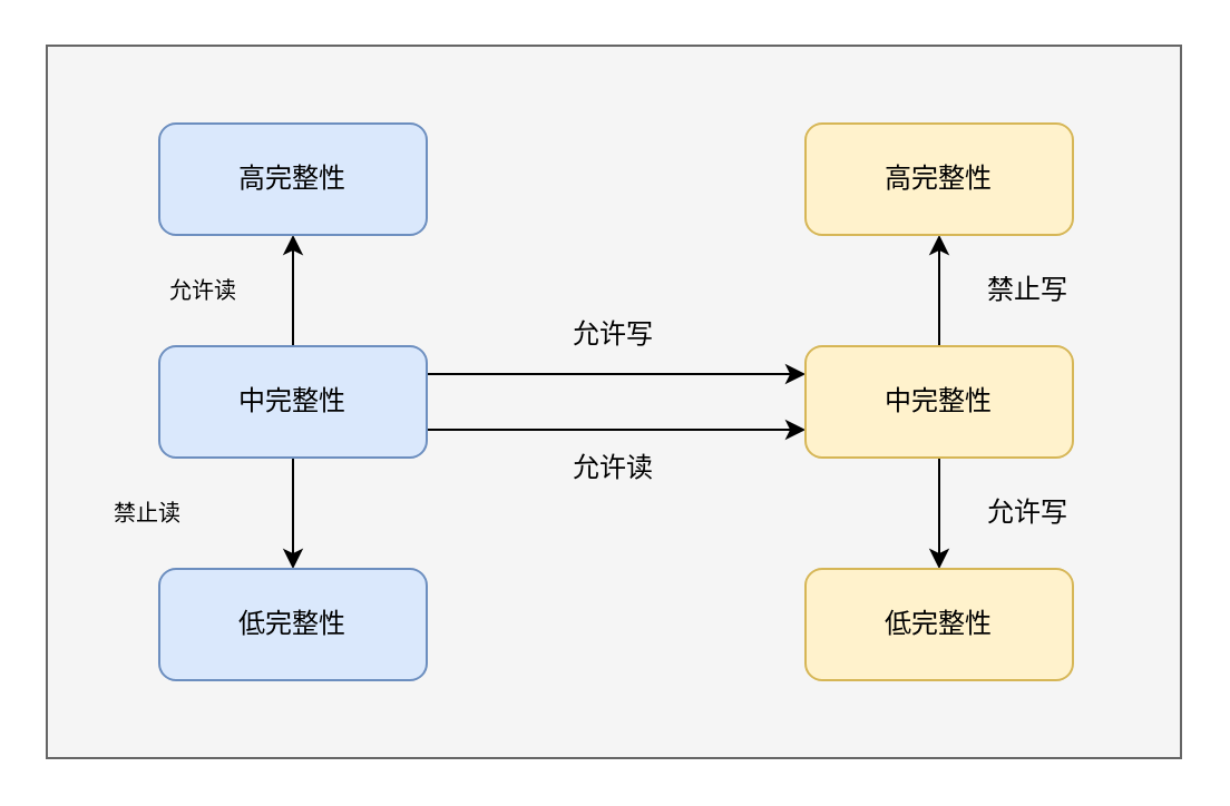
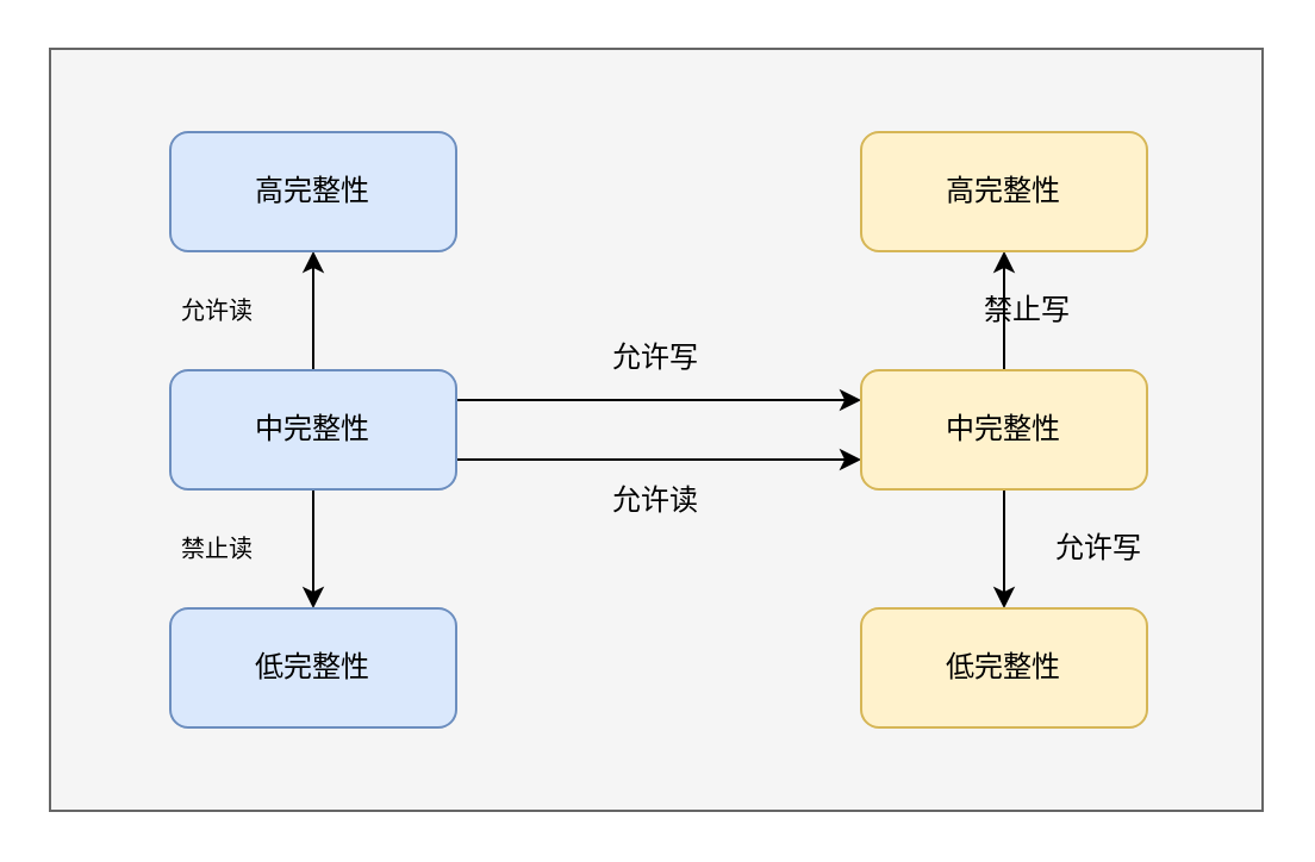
  <mxCell id="0" />
  <mxCell id="1" parent="0" />
  <mxCell id="2" value="" style="rounded=0;whiteSpace=wrap;html=1;fillColor=#f5f5f5;fontColor=#333333;strokeColor=#666666;" vertex="1" parent="1"><mxGeometry x="20.5" y="20" width="509" height="320" as="geometry" /></mxCell>
  <mxCell id="3" style="edgeStyle=orthogonalEdgeStyle;rounded=0;orthogonalLoop=1;jettySize=auto;html=1;exitX=1;exitY=0.25;exitDx=0;exitDy=0;entryX=0;entryY=0.25;entryDx=0;entryDy=0;" edge="1" parent="1" source="7" target="10"><mxGeometry relative="1" as="geometry" /></mxCell>
  <mxCell id="4" style="edgeStyle=orthogonalEdgeStyle;rounded=0;orthogonalLoop=1;jettySize=auto;html=1;exitX=1;exitY=0.75;exitDx=0;exitDy=0;entryX=0;entryY=0.75;entryDx=0;entryDy=0;" edge="1" parent="1" source="7" target="10"><mxGeometry relative="1" as="geometry" /></mxCell>
  <mxCell id="5" style="edgeStyle=orthogonalEdgeStyle;rounded=0;orthogonalLoop=1;jettySize=auto;html=1;exitX=0.5;exitY=0;exitDx=0;exitDy=0;entryX=0.5;entryY=1;entryDx=0;entryDy=0;" edge="1" parent="1" source="7" target="11"><mxGeometry relative="1" as="geometry" /></mxCell>
  <mxCell id="6" style="edgeStyle=orthogonalEdgeStyle;rounded=0;orthogonalLoop=1;jettySize=auto;html=1;exitX=0.5;exitY=1;exitDx=0;exitDy=0;entryX=0.5;entryY=0;entryDx=0;entryDy=0;" edge="1" parent="1" source="7" target="13"><mxGeometry relative="1" as="geometry" /></mxCell>
  <mxCell id="7" value="中完整性" style="rounded=1;whiteSpace=wrap;html=1;fillColor=#dae8fc;strokeColor=#6c8ebf;" vertex="1" parent="1"><mxGeometry x="71" y="155" width="120" height="50" as="geometry" /></mxCell>
  <mxCell id="8" style="edgeStyle=orthogonalEdgeStyle;rounded=0;orthogonalLoop=1;jettySize=auto;html=1;exitX=0.5;exitY=1;exitDx=0;exitDy=0;entryX=0.5;entryY=0;entryDx=0;entryDy=0;" edge="1" parent="1" source="10" target="14"><mxGeometry relative="1" as="geometry" /></mxCell>
  <mxCell id="9" style="edgeStyle=orthogonalEdgeStyle;rounded=0;orthogonalLoop=1;jettySize=auto;html=1;exitX=0.5;exitY=0;exitDx=0;exitDy=0;entryX=0.5;entryY=1;entryDx=0;entryDy=0;" edge="1" parent="1" source="10" target="12"><mxGeometry relative="1" as="geometry" /></mxCell>
  <mxCell id="10" value="中完整性" style="rounded=1;whiteSpace=wrap;html=1;fillColor=#fff2cc;strokeColor=#d6b656;" vertex="1" parent="1"><mxGeometry x="361" y="155" width="120" height="50" as="geometry" /></mxCell>
  <mxCell id="11" value="高完整性" style="rounded=1;whiteSpace=wrap;html=1;fillColor=#dae8fc;strokeColor=#6c8ebf;" vertex="1" parent="1"><mxGeometry x="71" y="55" width="120" height="50" as="geometry" /></mxCell>
  <mxCell id="12" value="高完整性" style="rounded=1;whiteSpace=wrap;html=1;fillColor=#fff2cc;strokeColor=#d6b656;" vertex="1" parent="1"><mxGeometry x="361" y="55" width="120" height="50" as="geometry" /></mxCell>
  <mxCell id="13" value="低完整性" style="rounded=1;whiteSpace=wrap;html=1;fillColor=#dae8fc;strokeColor=#6c8ebf;" vertex="1" parent="1"><mxGeometry x="71" y="255" width="120" height="50" as="geometry" /></mxCell>
  <mxCell id="14" value="低完整性" style="rounded=1;whiteSpace=wrap;html=1;fillColor=#fff2cc;strokeColor=#d6b656;" vertex="1" parent="1"><mxGeometry x="361" y="255" width="120" height="50" as="geometry" /></mxCell>
  <mxCell id="15" value="&lt;font style=&quot;font-size: 10px;&quot;&gt;允许读&lt;/font&gt;" style="text;html=1;strokeColor=none;fillColor=none;align=center;verticalAlign=middle;whiteSpace=wrap;rounded=0;" vertex="1" parent="1"><mxGeometry x="61" y="115" width="60" height="30" as="geometry" /></mxCell>
- <mxCell id="16" value="&lt;font style=&quot;font-size: 10px;&quot;&gt;禁止读&lt;/font&gt;" style="text;html=1;strokeColor=none;fillColor=none;align=center;verticalAlign=middle;whiteSpace=wrap;rounded=0;" vertex="1" parent="1"><mxGeometry x="36" y="215" width="60" height="30" as="geometry" /></mxCell>
- <mxCell id="17" value="禁止写" style="text;html=1;strokeColor=none;fillColor=none;align=center;verticalAlign=middle;whiteSpace=wrap;rounded=0;" vertex="1" parent="1"><mxGeometry x="431" y="115" width="60" height="30" as="geometry" /></mxCell>
+ <mxCell id="16" value="&lt;font style=&quot;font-size: 10px;&quot;&gt;禁止读&lt;/font&gt;" style="text;html=1;strokeColor=none;fillColor=none;align=center;verticalAlign=middle;whiteSpace=wrap;rounded=0;" vertex="1" parent="1"><mxGeometry x="61" y="215" width="60" height="30" as="geometry" /></mxCell>
+ <mxCell id="17" value="禁止写" style="text;html=1;strokeColor=none;fillColor=none;align=center;verticalAlign=middle;whiteSpace=wrap;rounded=0;" vertex="1" parent="1"><mxGeometry x="401" y="115" width="60" height="30" as="geometry" /></mxCell>
  <mxCell id="18" value="允许写" style="text;html=1;strokeColor=none;fillColor=none;align=center;verticalAlign=middle;whiteSpace=wrap;rounded=0;" vertex="1" parent="1"><mxGeometry x="431" y="215" width="60" height="30" as="geometry" /></mxCell>
  <mxCell id="19" value="允许写" style="text;html=1;strokeColor=none;fillColor=none;align=center;verticalAlign=middle;whiteSpace=wrap;rounded=0;" vertex="1" parent="1"><mxGeometry x="245" y="135" width="60" height="30" as="geometry" /></mxCell>
  <mxCell id="20" value="允许读" style="text;html=1;strokeColor=none;fillColor=none;align=center;verticalAlign=middle;whiteSpace=wrap;rounded=0;" vertex="1" parent="1"><mxGeometry x="245" y="195" width="60" height="30" as="geometry" /></mxCell>
